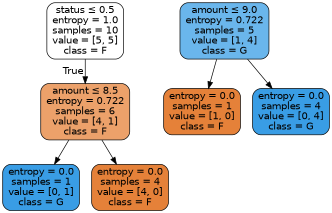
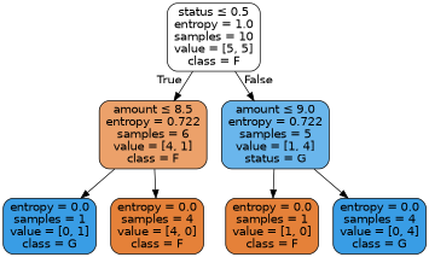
  digraph {
    node [color=black fillcolor="#399de5ff" fontname=helvetica shape=box style="filled, rounded"]
    edge [fontname=helvetica]
    n1 [fillcolor="#e5813900" label=<status &le; 0.5<br/>entropy = 1.0<br/>samples = 10<br/>value = [5, 5]<br/>class = F>]
    n2 [fillcolor="#e58139bf" label=<amount &le; 8.5<br/>entropy = 0.722<br/>samples = 6<br/>value = [4, 1]<br/>class = F>]
-   n3 [fillcolor="#399de5bf" label=<amount &le; 9.0<br/>entropy = 0.722<br/>samples = 5<br/>value = [1, 4]<br/>class = G>]
+   n3 [fillcolor="#399de5bf" label=<amount &le; 9.0<br/>entropy = 0.722<br/>samples = 5<br/>value = [1, 4]<br/>status = G>]
    n4 [label=<entropy = 0.0<br/>samples = 1<br/>value = [0, 1]<br/>class = G>]
    n5 [fillcolor="#e58139ff" label=<entropy = 0.0<br/>samples = 4<br/>value = [4, 0]<br/>class = F>]
    n6 [fillcolor="#e58139ff" label=<entropy = 0.0<br/>samples = 1<br/>value = [1, 0]<br/>class = F>]
    n7 [label=<entropy = 0.0<br/>samples = 4<br/>value = [0, 4]<br/>class = G>]
    n1 -> n2 [headlabel=True labelangle=45 labeldistance=2.5]
+   n1 -> n3 [headlabel=False labelangle=-45 labeldistance=2.5]
    n2 -> n4
    n2 -> n5
    n3 -> n6
    n3 -> n7
  }
